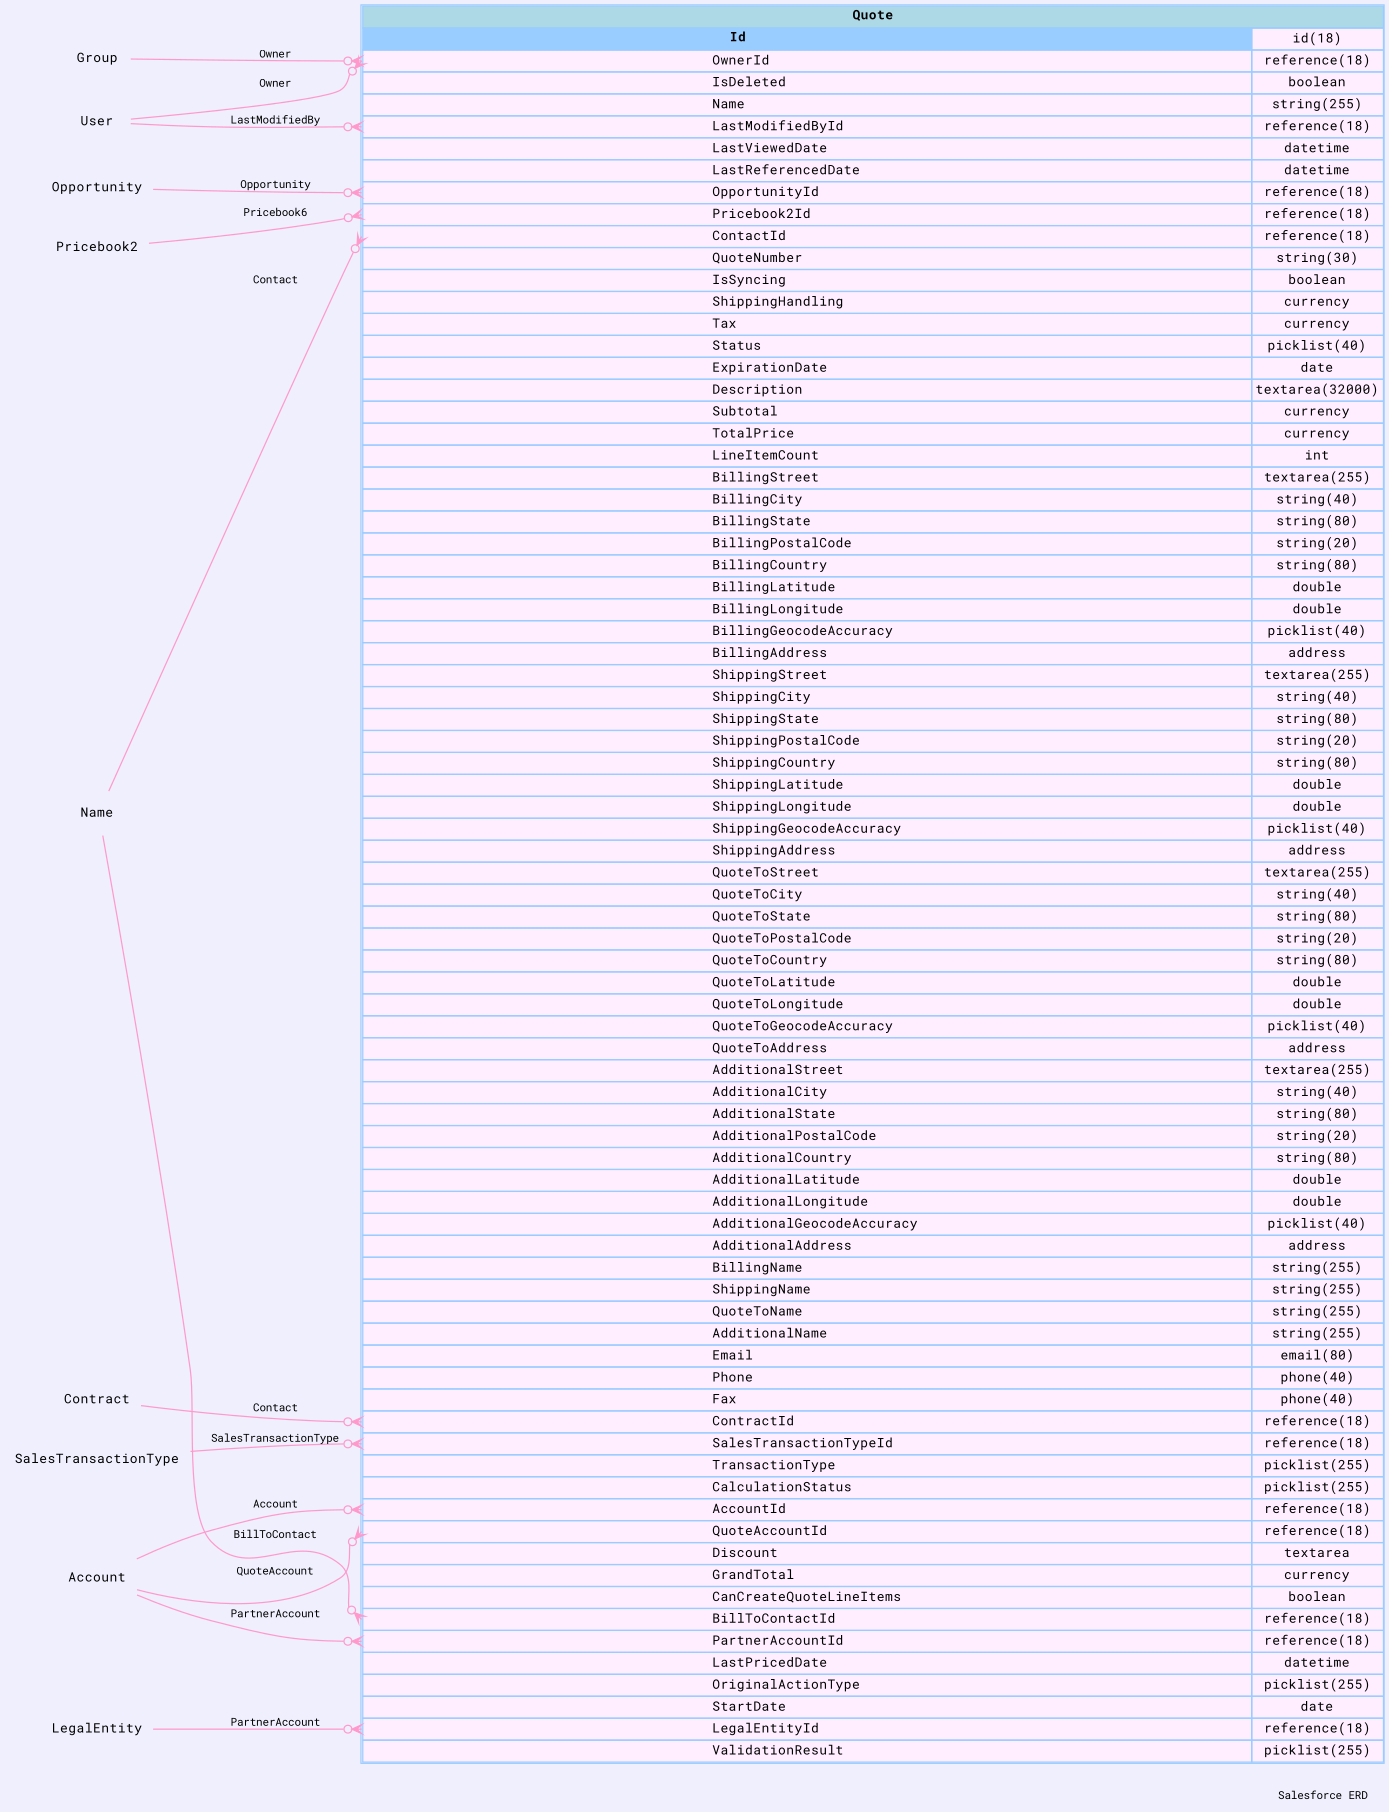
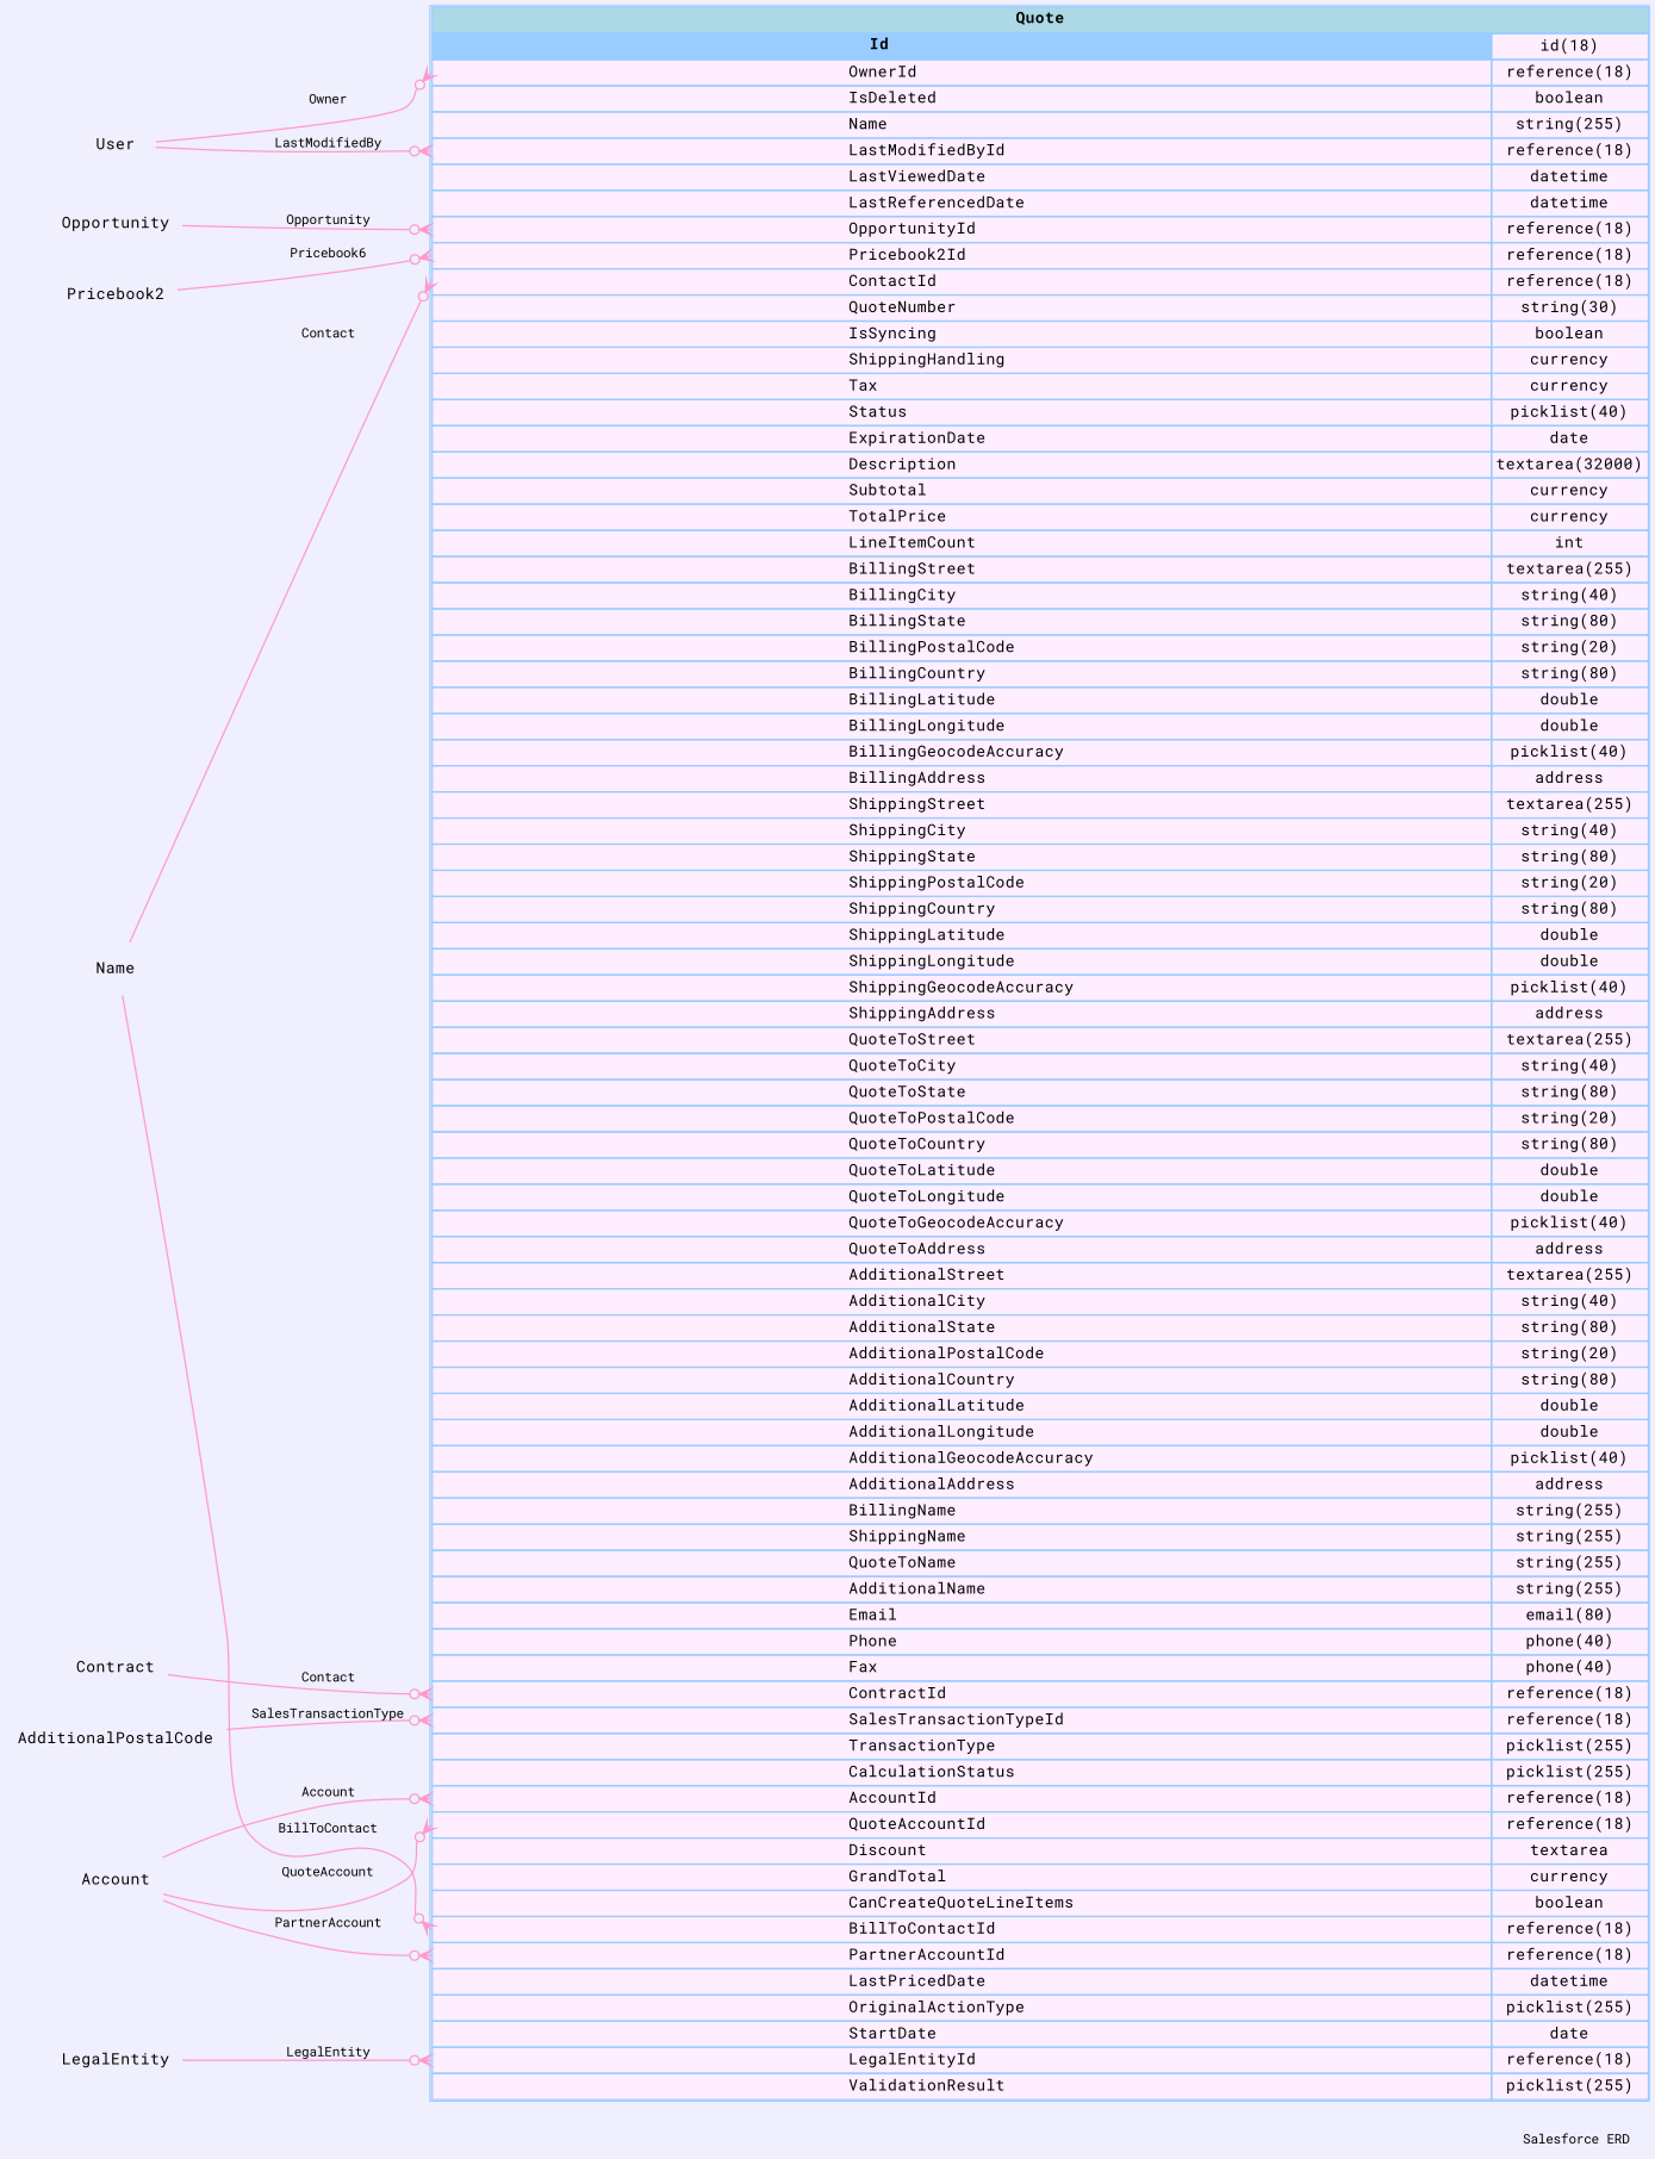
  digraph {
    bgcolor="#efeffd"
    fontname="Roboto Mono"
    fontsize=9
    label="Salesforce ERD "
    labeljust=r
    nodesep=0.18
    rankdir=RL
    ranksep=0.46
    node [color="#99ccff" fontname="Roboto Mono" fontsize=11 shape=plaintext]
    edge [arrowhead=none arrowsize=0.8 arrowtail=crowodot color="#ff99cc" dir=back fontname="Roboto Mono" fontsize=9 headport="Id:e" tailport="OwnerId:w"]
    n1 [label=<                 <table border="1" cellborder="1" cellspacing="0" bgcolor="#ffeeff" >                      <tr><td colspan="3" bgcolor="lightblue"><b>Quote</b></td></tr>              <tr>                                         <td  bgcolor="#99ccff" port="Id" align="left">                                            <b>Id</b>                                         </td><td>id(18)</td></tr> <tr>                                          <td port="OwnerId" align="left">                                          OwnerId                                        </td><td>reference(18)</td></tr> <tr>                                          <td port="IsDeleted" align="left">                                          IsDeleted                                        </td><td>boolean</td></tr> <tr>                                          <td port="Name" align="left">                                          Name                                        </td><td>string(255)</td></tr> <tr>                                          <td port="LastModifiedById" align="left">                                          LastModifiedById                                        </td><td>reference(18)</td></tr> <tr>                                          <td port="LastViewedDate" align="left">                                          LastViewedDate                                        </td><td>datetime</td></tr> <tr>                                          <td port="LastReferencedDate" align="left">                                          LastReferencedDate                                        </td><td>datetime</td></tr> <tr>                                          <td port="OpportunityId" align="left">                                          OpportunityId                                        </td><td>reference(18)</td></tr> <tr>                                          <td port="Pricebook2Id" align="left">                                          Pricebook2Id                                        </td><td>reference(18)</td></tr> <tr>                                          <td port="ContactId" align="left">                                          ContactId                                        </td><td>reference(18)</td></tr> <tr>                                          <td port="QuoteNumber" align="left">                                          QuoteNumber                                        </td><td>string(30)</td></tr> <tr>                                          <td port="IsSyncing" align="left">                                          IsSyncing                                        </td><td>boolean</td></tr> <tr>                                          <td port="ShippingHandling" align="left">                                          ShippingHandling                                        </td><td>currency</td></tr> <tr>                                          <td port="Tax" align="left">                                          Tax                                        </td><td>currency</td></tr> <tr>                                          <td port="Status" align="left">                                          Status                                        </td><td>picklist(40)</td></tr> <tr>                                          <td port="ExpirationDate" align="left">                                          ExpirationDate                                        </td><td>date</td></tr> <tr>                                          <td port="Description" align="left">                                          Description                                        </td><td>textarea(32000)</td></tr> <tr>                                          <td port="Subtotal" align="left">                                          Subtotal                                        </td><td>currency</td></tr> <tr>                                          <td port="TotalPrice" align="left">                                          TotalPrice                                        </td><td>currency</td></tr> <tr>                                          <td port="LineItemCount" align="left">                                          LineItemCount                                        </td><td>int</td></tr> <tr>                                          <td port="BillingStreet" align="left">                                          BillingStreet                                        </td><td>textarea(255)</td></tr> <tr>                                          <td port="BillingCity" align="left">                                          BillingCity                                        </td><td>string(40)</td></tr> <tr>                                          <td port="BillingState" align="left">                                          BillingState                                        </td><td>string(80)</td></tr> <tr>                                          <td port="BillingPostalCode" align="left">                                          BillingPostalCode                                        </td><td>string(20)</td></tr> <tr>                                          <td port="BillingCountry" align="left">                                          BillingCountry                                        </td><td>string(80)</td></tr> <tr>                                          <td port="BillingLatitude" align="left">                                          BillingLatitude                                        </td><td>double</td></tr> <tr>                                          <td port="BillingLongitude" align="left">                                          BillingLongitude                                        </td><td>double</td></tr> <tr>                                          <td port="BillingGeocodeAccuracy" align="left">                                          BillingGeocodeAccuracy                                        </td><td>picklist(40)</td></tr> <tr>                                          <td port="BillingAddress" align="left">                                          BillingAddress                                        </td><td>address</td></tr> <tr>                                          <td port="ShippingStreet" align="left">                                          ShippingStreet                                        </td><td>textarea(255)</td></tr> <tr>                                          <td port="ShippingCity" align="left">                                          ShippingCity                                        </td><td>string(40)</td></tr> <tr>                                          <td port="ShippingState" align="left">                                          ShippingState                                        </td><td>string(80)</td></tr> <tr>                                          <td port="ShippingPostalCode" align="left">                                          ShippingPostalCode                                        </td><td>string(20)</td></tr> <tr>                                          <td port="ShippingCountry" align="left">                                          ShippingCountry                                        </td><td>string(80)</td></tr> <tr>                                          <td port="ShippingLatitude" align="left">                                          ShippingLatitude                                        </td><td>double</td></tr> <tr>                                          <td port="ShippingLongitude" align="left">                                          ShippingLongitude                                        </td><td>double</td></tr> <tr>                                          <td port="ShippingGeocodeAccuracy" align="left">                                          ShippingGeocodeAccuracy                                        </td><td>picklist(40)</td></tr> <tr>                                          <td port="ShippingAddress" align="left">                                          ShippingAddress                                        </td><td>address</td></tr> <tr>                                          <td port="QuoteToStreet" align="left">                                          QuoteToStreet                                        </td><td>textarea(255)</td></tr> <tr>                                          <td port="QuoteToCity" align="left">                                          QuoteToCity                                        </td><td>string(40)</td></tr> <tr>                                          <td port="QuoteToState" align="left">                                          QuoteToState                                        </td><td>string(80)</td></tr> <tr>                                          <td port="QuoteToPostalCode" align="left">                                          QuoteToPostalCode                                        </td><td>string(20)</td></tr> <tr>                                          <td port="QuoteToCountry" align="left">                                          QuoteToCountry                                        </td><td>string(80)</td></tr> <tr>                                          <td port="QuoteToLatitude" align="left">                                          QuoteToLatitude                                        </td><td>double</td></tr> <tr>                                          <td port="QuoteToLongitude" align="left">                                          QuoteToLongitude                                        </td><td>double</td></tr> <tr>                                          <td port="QuoteToGeocodeAccuracy" align="left">                                          QuoteToGeocodeAccuracy                                        </td><td>picklist(40)</td></tr> <tr>                                          <td port="QuoteToAddress" align="left">                                          QuoteToAddress                                        </td><td>address</td></tr> <tr>                                          <td port="AdditionalStreet" align="left">                                          AdditionalStreet                                        </td><td>textarea(255)</td></tr> <tr>                                          <td port="AdditionalCity" align="left">                                          AdditionalCity                                        </td><td>string(40)</td></tr> <tr>                                          <td port="AdditionalState" align="left">                                          AdditionalState                                        </td><td>string(80)</td></tr> <tr>                                          <td port="AdditionalPostalCode" align="left">                                          AdditionalPostalCode                                        </td><td>string(20)</td></tr> <tr>                                          <td port="AdditionalCountry" align="left">                                          AdditionalCountry                                        </td><td>string(80)</td></tr> <tr>                                          <td port="AdditionalLatitude" align="left">                                          AdditionalLatitude                                        </td><td>double</td></tr> <tr>                                          <td port="AdditionalLongitude" align="left">                                          AdditionalLongitude                                        </td><td>double</td></tr> <tr>                                          <td port="AdditionalGeocodeAccuracy" align="left">                                          AdditionalGeocodeAccuracy                                        </td><td>picklist(40)</td></tr> <tr>                                          <td port="AdditionalAddress" align="left">                                          AdditionalAddress                                        </td><td>address</td></tr> <tr>                                          <td port="BillingName" align="left">                                          BillingName                                        </td><td>string(255)</td></tr> <tr>                                          <td port="ShippingName" align="left">                                          ShippingName                                        </td><td>string(255)</td></tr> <tr>                                          <td port="QuoteToName" align="left">                                          QuoteToName                                        </td><td>string(255)</td></tr> <tr>                                          <td port="AdditionalName" align="left">                                          AdditionalName                                        </td><td>string(255)</td></tr> <tr>                                          <td port="Email" align="left">                                          Email                                        </td><td>email(80)</td></tr> <tr>                                          <td port="Phone" align="left">                                          Phone                                        </td><td>phone(40)</td></tr> <tr>                                          <td port="Fax" align="left">                                          Fax                                        </td><td>phone(40)</td></tr> <tr>                                          <td port="ContractId" align="left">                                          ContractId                                        </td><td>reference(18)</td></tr> <tr>                                          <td port="SalesTransactionTypeId" align="left">                                          SalesTransactionTypeId                                        </td><td>reference(18)</td></tr> <tr>                                          <td port="TransactionType" align="left">                                          TransactionType                                        </td><td>picklist(255)</td></tr> <tr>                                          <td port="CalculationStatus" align="left">                                          CalculationStatus                                        </td><td>picklist(255)</td></tr> <tr>                                          <td port="AccountId" align="left">                                          AccountId                                        </td><td>reference(18)</td></tr> <tr>                                          <td port="QuoteAccountId" align="left">                                          QuoteAccountId                                        </td><td>reference(18)</td></tr> <tr>                                          <td port="Discount" align="left">                                          Discount                                        </td><td>textarea</td></tr> <tr>                                          <td port="GrandTotal" align="left">                                          GrandTotal                                        </td><td>currency</td></tr> <tr>                                          <td port="CanCreateQuoteLineItems" align="left">                                          CanCreateQuoteLineItems                                        </td><td>boolean</td></tr> <tr>                                          <td port="BillToContactId" align="left">                                          BillToContactId                                        </td><td>reference(18)</td></tr> <tr>                                          <td port="PartnerAccountId" align="left">                                          PartnerAccountId                                        </td><td>reference(18)</td></tr> <tr>                                          <td port="LastPricedDate" align="left">                                          LastPricedDate                                        </td><td>datetime</td></tr> <tr>                                          <td port="OriginalActionType" align="left">                                          OriginalActionType                                        </td><td>picklist(255)</td></tr> <tr>                                          <td port="StartDate" align="left">                                          StartDate                                        </td><td>date</td></tr> <tr>                                          <td port="LegalEntityId" align="left">                                          LegalEntityId                                        </td><td>reference(18)</td></tr> <tr>                                          <td port="ValidationResult" align="left">                                          ValidationResult                                        </td><td>picklist(255)</td></tr>                             </table>                 > margin=0 shape=none]
-   Group
    User
    Opportunity
    Pricebook2
    n6 [label=Name]
    Contract
-   SalesTransactionType
+   SalesTransactionType [label=AdditionalPostalCode]
    Account
    LegalEntity
-   n1 -> Group [label=Owner]
    n1 -> User [label=Owner]
    n1 -> User [label=LastModifiedBy tailport="LastModifiedById:w"]
    n1 -> Opportunity [label=Opportunity tailport="OpportunityId:w"]
    n1 -> Pricebook2 [label=Pricebook6 tailport="Pricebook2Id:w"]
    n1 -> n6 [label=Contact tailport="ContactId:w"]
    n1 -> n6 [label=BillToContact tailport="BillToContactId:w"]
    n1 -> Contract [label=Contact tailport="ContractId:w"]
    n1 -> SalesTransactionType [label=SalesTransactionType tailport="SalesTransactionTypeId:w"]
    n1 -> Account [label=Account tailport="AccountId:w"]
    n1 -> Account [label=QuoteAccount tailport="QuoteAccountId:w"]
    n1 -> Account [label=PartnerAccount tailport="PartnerAccountId:w"]
-   n1 -> LegalEntity [label=PartnerAccount tailport="LegalEntityId:w"]
+   n1 -> LegalEntity [label=LegalEntity tailport="LegalEntityId:w"]
  }
